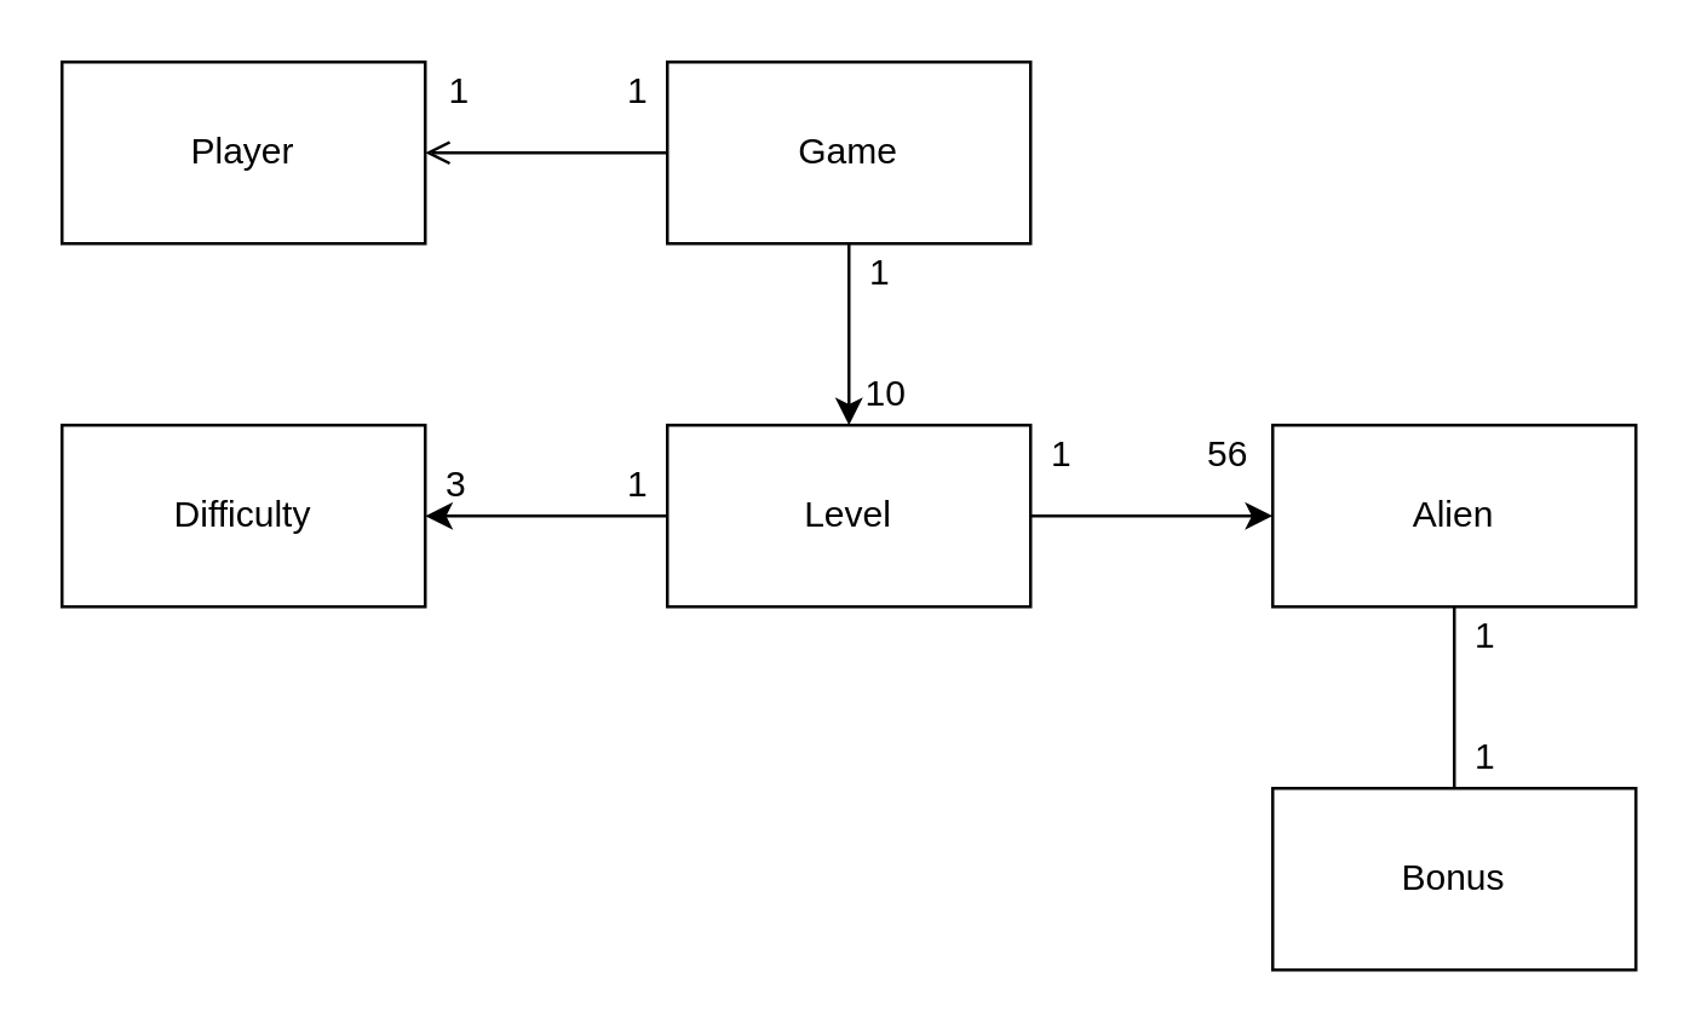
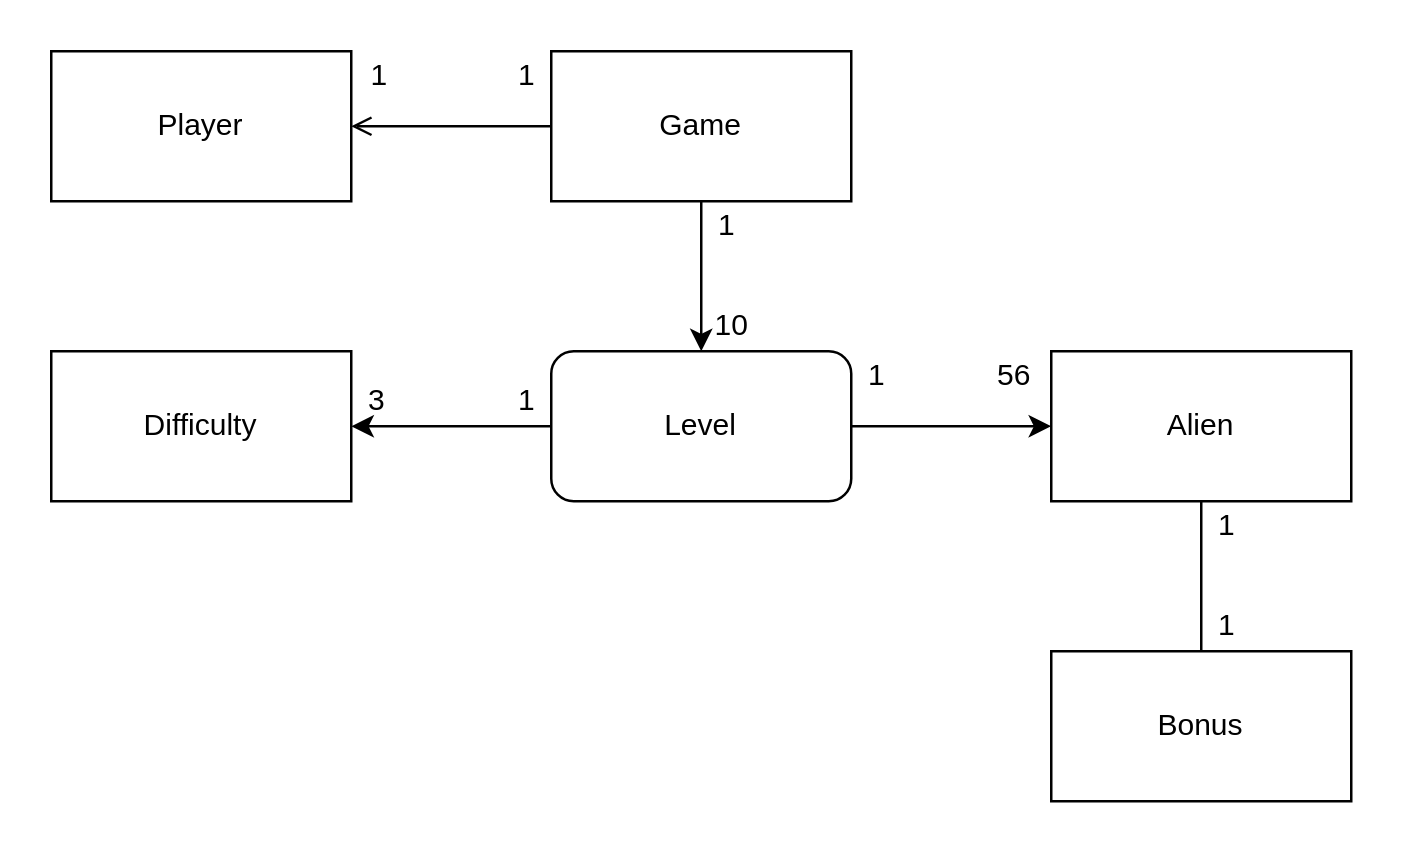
  <mxCell id="0" />
  <mxCell id="1" parent="0" />
  <mxCell id="2" value="Player" style="rounded=0;whiteSpace=wrap;html=1;" parent="1" vertex="1"><mxGeometry x="20" y="20" width="120" height="60" as="geometry" /></mxCell>
  <mxCell id="3" style="edgeStyle=orthogonalEdgeStyle;rounded=0;orthogonalLoop=1;jettySize=auto;html=1;exitX=0;exitY=0.5;exitDx=0;exitDy=0;endArrow=open;" parent="1" source="6" target="2" edge="1"><mxGeometry relative="1" as="geometry" /></mxCell>
  <mxCell id="4" style="edgeStyle=orthogonalEdgeStyle;rounded=0;orthogonalLoop=1;jettySize=auto;html=1;" parent="1" source="10" target="7" edge="1"><mxGeometry relative="1" as="geometry" /></mxCell>
  <mxCell id="5" style="edgeStyle=orthogonalEdgeStyle;rounded=0;orthogonalLoop=1;jettySize=auto;html=1;exitX=0.5;exitY=1;exitDx=0;exitDy=0;" parent="1" source="6" target="10" edge="1"><mxGeometry relative="1" as="geometry" /></mxCell>
  <mxCell id="6" value="Game" style="rounded=0;whiteSpace=wrap;html=1;" parent="1" vertex="1"><mxGeometry x="220" y="20" width="120" height="60" as="geometry" /></mxCell>
  <mxCell id="7" value="Alien" style="rounded=0;whiteSpace=wrap;html=1;" parent="1" vertex="1"><mxGeometry x="420" y="140" width="120" height="60" as="geometry" /></mxCell>
  <mxCell id="8" style="edgeStyle=orthogonalEdgeStyle;rounded=0;orthogonalLoop=1;jettySize=auto;html=1;endArrow=none;" parent="1" source="7" target="11" edge="1"><mxGeometry relative="1" as="geometry" /></mxCell>
  <mxCell id="9" value="" style="edgeStyle=none;rounded=0;orthogonalLoop=1;jettySize=auto;html=1;" parent="1" source="10" target="20" edge="1"><mxGeometry relative="1" as="geometry" /></mxCell>
- <mxCell id="10" value="Level" style="rounded=0;whiteSpace=wrap;html=1;" parent="1" vertex="1"><mxGeometry x="220" y="140" width="120" height="60" as="geometry" /></mxCell>
+ <mxCell id="10" value="Level" style="whiteSpace=wrap;html=1;rounded=1;" parent="1" vertex="1"><mxGeometry x="220" y="140" width="120" height="60" as="geometry" /></mxCell>
  <mxCell id="11" value="Bonus" style="rounded=0;whiteSpace=wrap;html=1;" parent="1" vertex="1"><mxGeometry x="420" y="260" width="120" height="60" as="geometry" /></mxCell>
  <mxCell id="12" value="1" style="text;html=1;align=center;verticalAlign=middle;resizable=0;points=[];autosize=1;" parent="1" vertex="1"><mxGeometry x="200" y="20" width="20" height="20" as="geometry" /></mxCell>
  <mxCell id="13" value="1" style="text;html=1;align=center;verticalAlign=middle;resizable=0;points=[];autosize=1;" parent="1" vertex="1"><mxGeometry x="141" y="20" width="20" height="20" as="geometry" /></mxCell>
  <mxCell id="14" value="1" style="text;html=1;align=center;verticalAlign=middle;resizable=0;points=[];autosize=1;" parent="1" vertex="1"><mxGeometry x="340" y="140" width="20" height="20" as="geometry" /></mxCell>
  <mxCell id="15" value="56" style="text;html=1;align=center;verticalAlign=middle;resizable=0;points=[];autosize=1;" parent="1" vertex="1"><mxGeometry x="390" y="140" width="30" height="20" as="geometry" /></mxCell>
  <mxCell id="16" value="1" style="text;html=1;align=center;verticalAlign=middle;resizable=0;points=[];autosize=1;" parent="1" vertex="1"><mxGeometry x="280" y="80" width="20" height="20" as="geometry" /></mxCell>
  <mxCell id="17" value="10" style="text;html=1;align=center;verticalAlign=middle;resizable=0;points=[];autosize=1;" parent="1" vertex="1"><mxGeometry x="277" y="120" width="30" height="20" as="geometry" /></mxCell>
  <mxCell id="18" value="1" style="text;html=1;align=center;verticalAlign=middle;resizable=0;points=[];autosize=1;" parent="1" vertex="1"><mxGeometry x="480" y="200" width="20" height="20" as="geometry" /></mxCell>
  <mxCell id="19" value="1" style="text;html=1;align=center;verticalAlign=middle;resizable=0;points=[];autosize=1;" parent="1" vertex="1"><mxGeometry x="480" y="240" width="20" height="20" as="geometry" /></mxCell>
  <mxCell id="20" value="Difficulty" style="rounded=0;whiteSpace=wrap;html=1;" parent="1" vertex="1"><mxGeometry x="20" y="140" width="120" height="60" as="geometry" /></mxCell>
  <mxCell id="21" value="1" style="text;html=1;align=center;verticalAlign=middle;resizable=0;points=[];autosize=1;" parent="1" vertex="1"><mxGeometry x="200" y="150" width="20" height="20" as="geometry" /></mxCell>
  <mxCell id="22" value="3" style="text;html=1;align=center;verticalAlign=middle;resizable=0;points=[];autosize=1;" parent="1" vertex="1"><mxGeometry x="140" y="150" width="20" height="20" as="geometry" /></mxCell>
